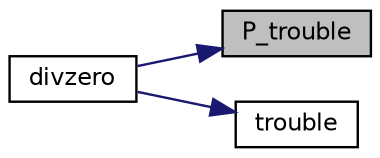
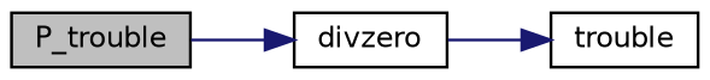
  digraph {
    rankdir=LR
    node [color=black fillcolor=white fontname=Helvetica fontsize=10 shape=record style=filled]
    edge [color=midnightblue fontname=Helvetica fontsize=10 labelfontname=Helvetica labelfontsize=10 style=solid]
    n1 [fillcolor=grey75 fontcolor=black height=0.2 label=P_trouble width=0.4]
    n2 [height=0.2 label=divzero width=0.4]
    n3 [height=0.2 label=trouble width=0.4]
-   n2 -> n1
+   n1 -> n2
    n2 -> n3
  }
